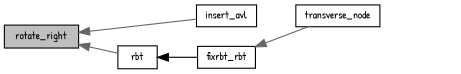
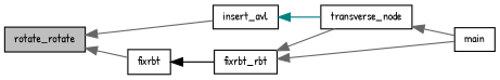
  digraph {
    fontname="Patrick Hand"
    rankdir=LR
    node [color=black fillcolor=white fontname="Patrick Hand" fontsize=10 shape=record style=filled]
    edge [color=gray40 dir=back fontname="Patrick Hand" fontsize=10 labelfontname=Helvetica labelfontsize=10 style=solid]
-   n1 [fillcolor=grey75 fontcolor=black height=0.2 label=rotate_right width=0.4]
+   n1 [fillcolor=grey75 fontcolor=black height=0.2 label=rotate_rotate width=0.4]
    n2 [height=0.2 label=insert_avl width=0.4]
-   n3 [height=0.2 label=rbt width=0.4]
+   n3 [height=0.2 label=fixrbt width=0.4]
    n4 [height=0.2 label=transverse_node width=0.4]
    n5 [height=0.2 label=fixrbt_rbt width=0.4]
+   n6 [height=0.2 label=main width=0.4]
    n1 -> n2
    n1 -> n3
+   n2 -> n4 [color=teal]
    n3 -> n5 [color=black]
+   n4 -> n6
    n5 -> n4
+   n5 -> n6
  }
